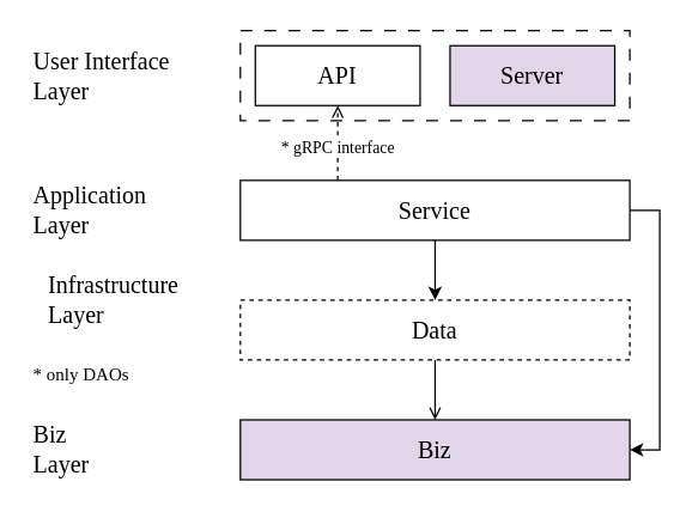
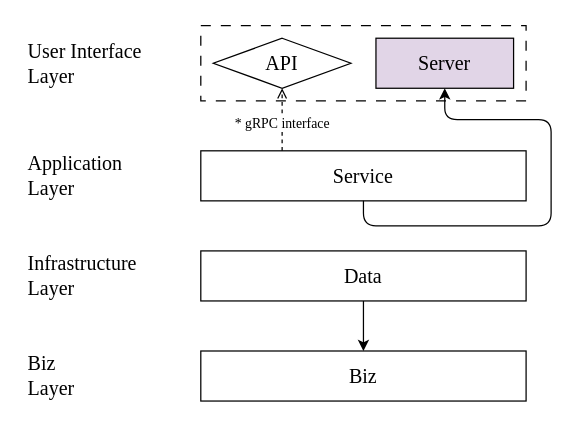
  <mxCell id="0" />
  <mxCell id="1" parent="0" />
  <mxCell id="2" value="" style="group;labelBackgroundColor=none;rounded=0;fontFamily=Go;" parent="1" vertex="1" connectable="0"><mxGeometry x="20" y="120" width="400" height="40" as="geometry" /></mxCell>
  <mxCell id="3" value="&lt;font style=&quot;font-size: 16px;&quot;&gt;Service&lt;/font&gt;" style="rounded=0;whiteSpace=wrap;html=1;fontFamily=Go;labelBackgroundColor=none;" parent="2" vertex="1"><mxGeometry x="140" width="260" height="40" as="geometry" /></mxCell>
  <mxCell id="4" value="&lt;font&gt;&lt;span style=&quot;font-size: 16px;&quot;&gt;Application&lt;/span&gt;&lt;/font&gt;&lt;div&gt;&lt;font&gt;&lt;span style=&quot;font-size: 16px;&quot;&gt;Layer&lt;/span&gt;&lt;/font&gt;&lt;/div&gt;" style="text;html=1;align=left;verticalAlign=middle;whiteSpace=wrap;rounded=0;fontFamily=Go;labelBackgroundColor=none;" parent="2" vertex="1"><mxGeometry width="110" height="40" as="geometry" /></mxCell>
  <mxCell id="5" value="" style="group;labelBackgroundColor=none;rounded=0;fontFamily=Go;" parent="1" vertex="1" connectable="0"><mxGeometry x="20" y="280" width="400" height="40" as="geometry" /></mxCell>
- <mxCell id="6" value="&lt;font style=&quot;font-size: 16px;&quot;&gt;Biz&lt;/font&gt;" style="rounded=0;whiteSpace=wrap;html=1;fontFamily=Go;labelBackgroundColor=none;fillColor=#e1d5e7;" parent="5" vertex="1"><mxGeometry x="140" width="260" height="40" as="geometry" /></mxCell>
+ <mxCell id="6" value="&lt;font style=&quot;font-size: 16px;&quot;&gt;Biz&lt;/font&gt;" style="rounded=0;whiteSpace=wrap;html=1;fontFamily=Go;labelBackgroundColor=none;" parent="5" vertex="1"><mxGeometry x="140" width="260" height="40" as="geometry" /></mxCell>
  <mxCell id="7" value="&lt;font&gt;&lt;span style=&quot;font-size: 16px;&quot;&gt;Biz&lt;/span&gt;&lt;/font&gt;&lt;div&gt;&lt;font&gt;&lt;span style=&quot;font-size: 16px;&quot;&gt;Layer&lt;/span&gt;&lt;/font&gt;&lt;/div&gt;" style="text;html=1;align=left;verticalAlign=middle;whiteSpace=wrap;rounded=0;fontFamily=Go;labelBackgroundColor=none;" parent="5" vertex="1"><mxGeometry width="110" height="40" as="geometry" /></mxCell>
  <mxCell id="8" value="" style="rounded=0;whiteSpace=wrap;html=1;fillColor=none;dashed=1;dashPattern=8 8;fontFamily=Go;labelBackgroundColor=none;container=0;" parent="1" vertex="1"><mxGeometry x="160" y="20" width="260" height="60" as="geometry" /></mxCell>
- <mxCell id="9" value="&lt;font style=&quot;font-size: 16px;&quot;&gt;API&lt;/font&gt;" style="rounded=0;whiteSpace=wrap;html=1;fontFamily=Go;labelBackgroundColor=none;" parent="1" vertex="1"><mxGeometry x="170" y="30" width="110" height="40" as="geometry" /></mxCell>
+ <mxCell id="9" value="&lt;font style=&quot;font-size: 16px;&quot;&gt;API&lt;/font&gt;" style="rhombus;whiteSpace=wrap;html=1;fontFamily=Go;labelBackgroundColor=none;" parent="1" vertex="1"><mxGeometry x="170" y="30" width="110" height="40" as="geometry" /></mxCell>
  <mxCell id="10" value="&lt;font&gt;&lt;span style=&quot;font-size: 16px;&quot;&gt;User Interface&lt;/span&gt;&lt;/font&gt;&lt;div&gt;&lt;font&gt;&lt;span style=&quot;font-size: 16px;&quot;&gt;Layer&lt;/span&gt;&lt;/font&gt;&lt;/div&gt;" style="text;html=1;align=left;verticalAlign=middle;whiteSpace=wrap;rounded=0;fontFamily=Go;labelBackgroundColor=none;" parent="1" vertex="1"><mxGeometry x="20" y="30" width="110" height="40" as="geometry" /></mxCell>
  <mxCell id="11" value="&lt;font style=&quot;font-size: 16px;&quot;&gt;Server&lt;/font&gt;" style="rounded=0;whiteSpace=wrap;html=1;fontFamily=Go;labelBackgroundColor=none;fillColor=#e1d5e7;" parent="1" vertex="1"><mxGeometry x="300" y="30" width="110" height="40" as="geometry" /></mxCell>
- <mxCell id="12" style="edgeStyle=orthogonalEdgeStyle;orthogonalLoop=1;jettySize=auto;html=1;exitX=0.5;exitY=1;exitDx=0;exitDy=0;entryX=0.5;entryY=0;entryDx=0;entryDy=0;fontFamily=Go;endArrow=open;" parent="1" source="13" target="6" edge="1"><mxGeometry relative="1" as="geometry" /></mxCell>
- <mxCell id="13" value="&lt;font style=&quot;font-size: 16px;&quot;&gt;Data&lt;/font&gt;" style="rounded=0;whiteSpace=wrap;html=1;fontFamily=Go;labelBackgroundColor=none;dashed=1;" parent="1" vertex="1"><mxGeometry x="160" y="200" width="260" height="40" as="geometry" /></mxCell>
- <mxCell id="14" value="&lt;font style=&quot;font-size: 16px;&quot;&gt;Infrastructure&lt;/font&gt;&lt;div&gt;&lt;font style=&quot;font-size: 16px;&quot;&gt;Layer&lt;/font&gt;&lt;/div&gt;" style="text;html=1;align=left;verticalAlign=middle;whiteSpace=wrap;rounded=0;fontFamily=Go;labelBackgroundColor=none;" parent="1" vertex="1"><mxGeometry x="30" y="180" width="110" height="40" as="geometry" /></mxCell>
- <mxCell id="15" style="edgeStyle=orthogonalEdgeStyle;orthogonalLoop=1;jettySize=auto;html=1;exitX=1;exitY=0.5;exitDx=0;exitDy=0;entryX=1;entryY=0.5;entryDx=0;entryDy=0;rounded=0;curved=0;fontFamily=Go;" parent="1" source="3" target="6" edge="1"><mxGeometry relative="1" as="geometry" /></mxCell>
- <mxCell id="16" style="edgeStyle=orthogonalEdgeStyle;orthogonalLoop=1;jettySize=auto;html=1;exitX=0.5;exitY=1;exitDx=0;exitDy=0;entryX=0.5;entryY=0;entryDx=0;entryDy=0;fontFamily=Go;" parent="1" source="3" target="13" edge="1"><mxGeometry relative="1" as="geometry" /></mxCell>
+ <mxCell id="12" style="edgeStyle=orthogonalEdgeStyle;orthogonalLoop=1;jettySize=auto;html=1;exitX=0.5;exitY=1;exitDx=0;exitDy=0;entryX=0.5;entryY=0;entryDx=0;entryDy=0;fontFamily=Go;" parent="1" source="13" target="6" edge="1"><mxGeometry relative="1" as="geometry" /></mxCell>
+ <mxCell id="13" value="&lt;font style=&quot;font-size: 16px;&quot;&gt;Data&lt;/font&gt;" style="rounded=0;whiteSpace=wrap;html=1;fontFamily=Go;labelBackgroundColor=none;" parent="1" vertex="1"><mxGeometry x="160" y="200" width="260" height="40" as="geometry" /></mxCell>
+ <mxCell id="14" value="&lt;font style=&quot;font-size: 16px;&quot;&gt;Infrastructure&lt;/font&gt;&lt;div&gt;&lt;font style=&quot;font-size: 16px;&quot;&gt;Layer&lt;/font&gt;&lt;/div&gt;" style="text;html=1;align=left;verticalAlign=middle;whiteSpace=wrap;rounded=0;fontFamily=Go;labelBackgroundColor=none;" parent="1" vertex="1"><mxGeometry x="20" y="200" width="110" height="40" as="geometry" /></mxCell>
+ <mxCell id="16" style="edgeStyle=orthogonalEdgeStyle;orthogonalLoop=1;jettySize=auto;html=1;exitX=0.5;exitY=1;exitDx=0;exitDy=0;fontFamily=Go;" parent="1" source="3" target="11" edge="1"><mxGeometry relative="1" as="geometry" /></mxCell>
  <mxCell id="17" style="edgeStyle=orthogonalEdgeStyle;orthogonalLoop=1;jettySize=auto;html=1;exitX=0.25;exitY=0;exitDx=0;exitDy=0;entryX=0.5;entryY=1;entryDx=0;entryDy=0;dashed=1;fontFamily=Go;endArrow=open;" parent="1" source="3" target="9" edge="1"><mxGeometry relative="1" as="geometry" /></mxCell>
  <mxCell id="18" value="* gRPC interface" style="edgeLabel;html=1;align=center;verticalAlign=middle;resizable=0;points=[];fontFamily=Go;" parent="17" vertex="1" connectable="0"><mxGeometry x="-0.088" y="1" relative="1" as="geometry"><mxPoint as="offset" /></mxGeometry></mxCell>
- <mxCell id="19" value="&lt;font face=&quot;Go&quot;&gt;* only DAOs&lt;/font&gt;" style="text;html=1;align=left;verticalAlign=middle;whiteSpace=wrap;rounded=0;" parent="1" vertex="1"><mxGeometry x="20" y="240" width="100" height="20" as="geometry" /></mxCell>
